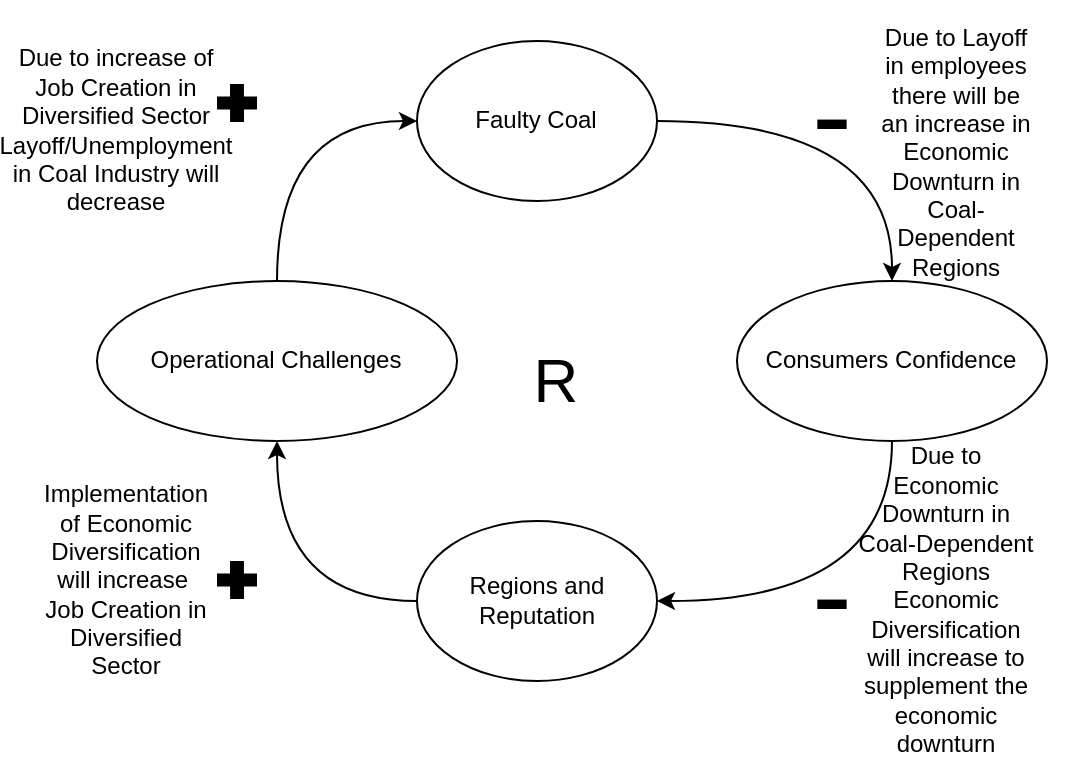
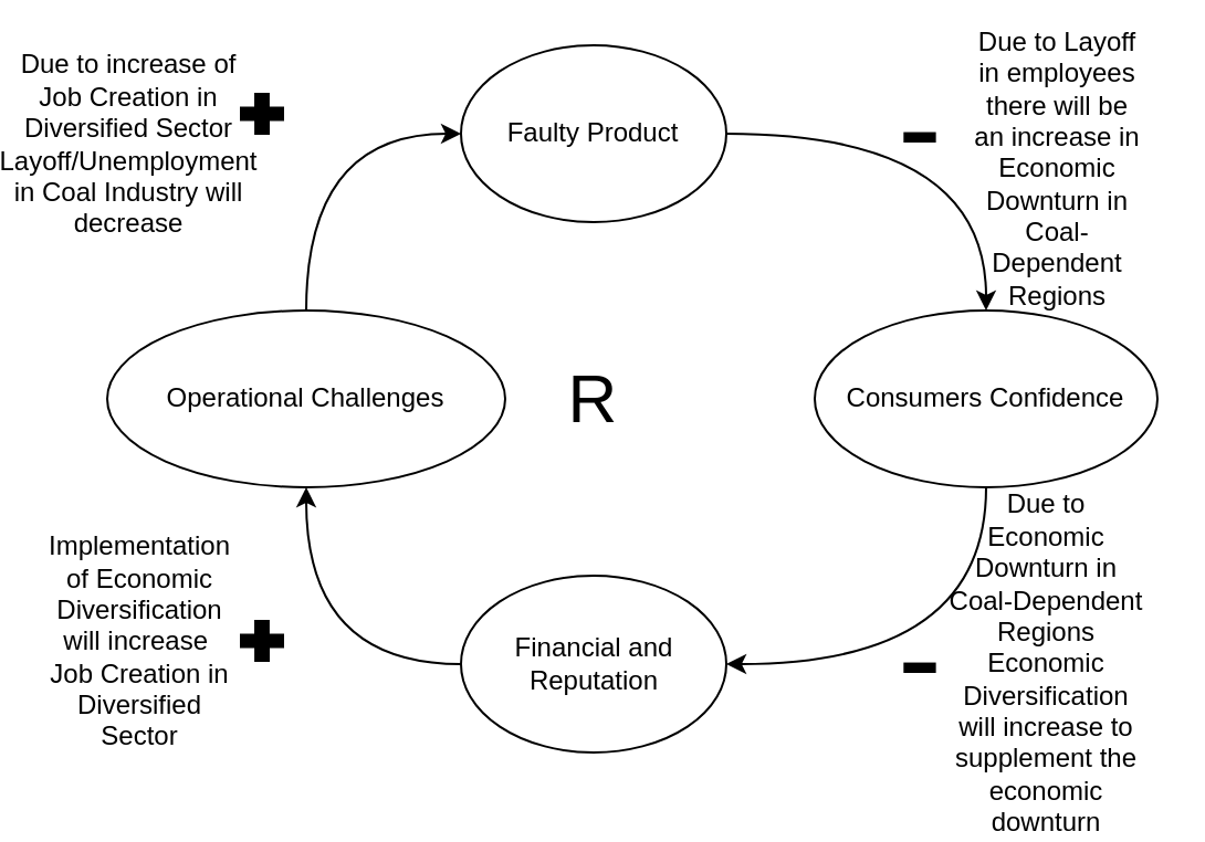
  <mxCell id="0" />
  <mxCell id="1" parent="0" />
  <mxCell id="2" style="edgeStyle=orthogonalEdgeStyle;rounded=0;orthogonalLoop=1;jettySize=auto;html=1;exitX=1;exitY=0.5;exitDx=0;exitDy=0;curved=1;" edge="1" parent="1" source="3" target="9"><mxGeometry relative="1" as="geometry" /></mxCell>
  <mxCell id="3" value="" style="ellipse;whiteSpace=wrap;html=1;" vertex="1" parent="1"><mxGeometry x="200" y="20" width="120" height="80" as="geometry" /></mxCell>
  <mxCell id="4" style="edgeStyle=orthogonalEdgeStyle;rounded=0;orthogonalLoop=1;jettySize=auto;html=1;exitX=0.5;exitY=0;exitDx=0;exitDy=0;entryX=0;entryY=0.5;entryDx=0;entryDy=0;curved=1;" edge="1" parent="1" source="5" target="3"><mxGeometry relative="1" as="geometry" /></mxCell>
  <mxCell id="5" value="Operational Challenges" style="ellipse;whiteSpace=wrap;html=1;" vertex="1" parent="1"><mxGeometry x="40" y="140" width="180" height="80" as="geometry" /></mxCell>
  <mxCell id="6" style="edgeStyle=orthogonalEdgeStyle;rounded=0;orthogonalLoop=1;jettySize=auto;html=1;exitX=0;exitY=0.5;exitDx=0;exitDy=0;entryX=0.5;entryY=1;entryDx=0;entryDy=0;curved=1;" edge="1" parent="1" source="7" target="5"><mxGeometry relative="1" as="geometry" /></mxCell>
  <mxCell id="7" value="" style="ellipse;whiteSpace=wrap;html=1;" vertex="1" parent="1"><mxGeometry x="200" y="260" width="120" height="80" as="geometry" /></mxCell>
  <mxCell id="8" style="edgeStyle=orthogonalEdgeStyle;rounded=0;orthogonalLoop=1;jettySize=auto;html=1;exitX=0.5;exitY=1;exitDx=0;exitDy=0;entryX=1;entryY=0.5;entryDx=0;entryDy=0;curved=1;" edge="1" parent="1" source="9" target="7"><mxGeometry relative="1" as="geometry" /></mxCell>
  <mxCell id="9" value="Consumers Confidence" style="ellipse;whiteSpace=wrap;html=1;" vertex="1" parent="1"><mxGeometry x="360" y="140" width="155" height="80" as="geometry" /></mxCell>
- <mxCell id="10" value="Faulty Coal" style="text;html=1;strokeColor=none;fillColor=none;align=center;verticalAlign=middle;whiteSpace=wrap;rounded=0;" vertex="1" parent="1"><mxGeometry x="210" y="45" width="100" height="30" as="geometry" /></mxCell>
- <mxCell id="11" value="R" style="text;html=1;strokeColor=none;fillColor=none;align=center;verticalAlign=middle;whiteSpace=wrap;rounded=0;fontSize=31;" vertex="1" parent="1"><mxGeometry x="240" y="175" width="60" height="30" as="geometry" /></mxCell>
+ <mxCell id="10" value="Faulty Product" style="text;html=1;strokeColor=none;fillColor=none;align=center;verticalAlign=middle;whiteSpace=wrap;rounded=0;" vertex="1" parent="1"><mxGeometry x="210" y="45" width="100" height="30" as="geometry" /></mxCell>
+ <mxCell id="11" value="R" style="text;html=1;strokeColor=none;fillColor=none;align=center;verticalAlign=middle;whiteSpace=wrap;rounded=0;fontSize=31;" vertex="1" parent="1"><mxGeometry x="230" y="165" width="60" height="30" as="geometry" /></mxCell>
  <mxCell id="12" value="" style="shape=mxgraph.signs.healthcare.first_aid;html=1;pointerEvents=1;fillColor=#000000;strokeColor=none;verticalLabelPosition=bottom;verticalAlign=top;align=center;" vertex="1" parent="1"><mxGeometry x="100" y="280" width="20" height="19" as="geometry" /></mxCell>
- <mxCell id="13" value="Regions and Reputation" style="text;html=1;strokeColor=none;fillColor=none;align=center;verticalAlign=middle;whiteSpace=wrap;rounded=0;" vertex="1" parent="1"><mxGeometry x="212.5" y="285" width="95" height="30" as="geometry" /></mxCell>
+ <mxCell id="13" value="Financial and Reputation" style="text;html=1;strokeColor=none;fillColor=none;align=center;verticalAlign=middle;whiteSpace=wrap;rounded=0;" vertex="1" parent="1"><mxGeometry x="212.5" y="285" width="95" height="30" as="geometry" /></mxCell>
  <mxCell id="14" value="Due to Layoff in employees there will be an increase in Economic Downturn in Coal-Dependent Regions" style="text;html=1;strokeColor=none;fillColor=none;align=center;verticalAlign=middle;whiteSpace=wrap;rounded=0;" vertex="1" parent="1"><mxGeometry x="430" y="60.5" width="80" height="30" as="geometry" /></mxCell>
  <mxCell id="15" value="Due to Economic Downturn in Coal-Dependent Regions Economic Diversification will increase to supplement the economic downturn" style="text;html=1;strokeColor=none;fillColor=none;align=center;verticalAlign=middle;whiteSpace=wrap;rounded=0;" vertex="1" parent="1"><mxGeometry x="420" y="285" width="90" height="30" as="geometry" /></mxCell>
  <mxCell id="16" value="Implementation of Economic Diversification will increase&amp;nbsp; Job Creation in Diversified Sector" style="text;html=1;strokeColor=none;fillColor=none;align=center;verticalAlign=middle;whiteSpace=wrap;rounded=0;" vertex="1" parent="1"><mxGeometry x="20" y="261.75" width="70" height="55.5" as="geometry" /></mxCell>
  <mxCell id="17" value="Due to increase of Job Creation in Diversified Sector Layoff/Unemployment&lt;br&gt;in Coal Industry will decrease" style="text;html=1;strokeColor=none;fillColor=none;align=center;verticalAlign=middle;whiteSpace=wrap;rounded=0;" vertex="1" parent="1"><mxGeometry x="20" y="50" width="60" height="30" as="geometry" /></mxCell>
  <mxCell id="18" value="&lt;font style=&quot;font-size: 60px;&quot;&gt;-&lt;/font&gt;" style="text;html=1;strokeColor=none;fillColor=none;align=center;verticalAlign=middle;whiteSpace=wrap;rounded=0;" vertex="1" parent="1"><mxGeometry x="378" y="42" width="60" height="30" as="geometry" /></mxCell>
  <mxCell id="19" value="&lt;font style=&quot;font-size: 60px;&quot;&gt;-&lt;/font&gt;" style="text;html=1;strokeColor=none;fillColor=none;align=center;verticalAlign=middle;whiteSpace=wrap;rounded=0;" vertex="1" parent="1"><mxGeometry x="378" y="282" width="60" height="30" as="geometry" /></mxCell>
  <mxCell id="20" value="" style="shape=mxgraph.signs.healthcare.first_aid;html=1;pointerEvents=1;fillColor=#000000;strokeColor=none;verticalLabelPosition=bottom;verticalAlign=top;align=center;" vertex="1" parent="1"><mxGeometry x="100" y="41.5" width="20" height="19" as="geometry" /></mxCell>
